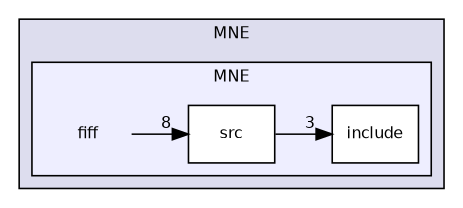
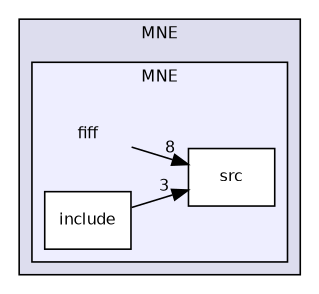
  digraph {
    compound=true
    rankdir=LR
    node [fontname=Helvetica fontsize=10 shape=box color=black fillcolor=white style=filled]
    edge [labeldistance=1.5 labelfontname=Helvetica labelfontsize=10]
    n1 [label=fiff shape=plaintext color="" fillcolor="" style=""]
    n2 [label=include]
    n3 [label=src]
    subgraph cluster_1 {
      bgcolor="#ddddee"
      fontname=Helvetica
      fontsize=10
      label=MNE
      pencolor=black
      subgraph cluster_2 {
        bgcolor="#eeeeff"
        fontname=Helvetica
        fontsize=10
        label=MNE
        pencolor=black
        n1
        n2
        n3
      }
    }
    n1 -> n3 [headlabel=8]
-   n3 -> n2 [headlabel=3]
+   n2 -> n3 [headlabel=3]
  }
